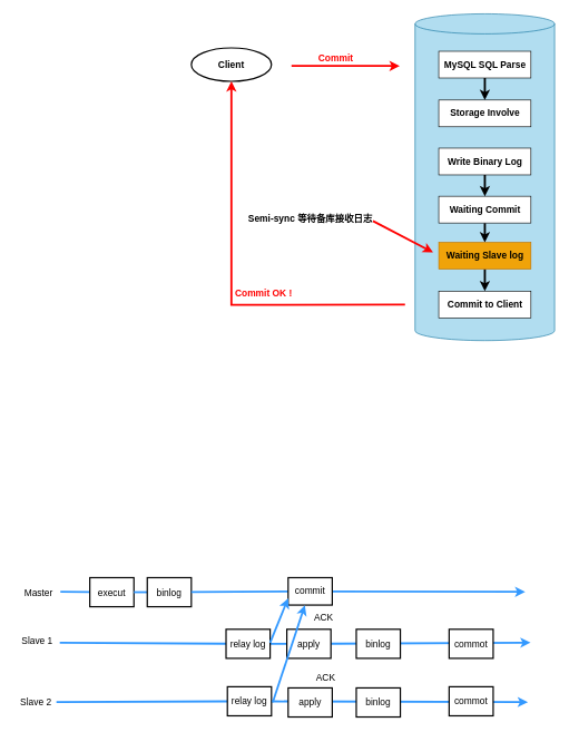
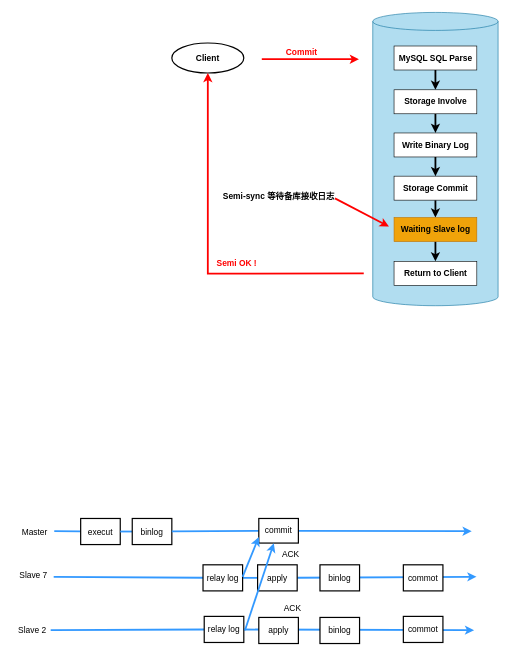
  <mxCell id="0" />
  <mxCell id="1" parent="0" />
  <mxCell id="2" value="" style="shape=cylinder3;whiteSpace=wrap;html=1;boundedLbl=1;backgroundOutline=1;size=15;fillColor=#b1ddf0;strokeColor=#10739e;" parent="1" vertex="1"><mxGeometry x="621" y="20" width="209" height="489" as="geometry" /></mxCell>
  <mxCell id="3" style="edgeStyle=orthogonalEdgeStyle;rounded=0;orthogonalLoop=1;jettySize=auto;html=1;entryX=0.5;entryY=0;entryDx=0;entryDy=0;strokeWidth=3;fontSize=14;" parent="1" source="4" target="8" edge="1"><mxGeometry relative="1" as="geometry" /></mxCell>
  <mxCell id="4" value="MySQL SQL Parse" style="rounded=0;whiteSpace=wrap;html=1;fontSize=14;fontStyle=1" parent="1" vertex="1"><mxGeometry x="656.5" y="76" width="138" height="40" as="geometry" /></mxCell>
  <mxCell id="5" value="" style="edgeStyle=orthogonalEdgeStyle;rounded=0;orthogonalLoop=1;jettySize=auto;html=1;strokeColor=#FF0000;strokeWidth=3;fontSize=14;" parent="1" edge="1"><mxGeometry relative="1" as="geometry"><mxPoint x="598" y="98" as="targetPoint" /><mxPoint x="436" y="98" as="sourcePoint" /></mxGeometry></mxCell>
  <mxCell id="6" value="&lt;b&gt;Client&lt;/b&gt;" style="ellipse;whiteSpace=wrap;html=1;strokeWidth=2;fontSize=14;" parent="1" vertex="1"><mxGeometry x="286" y="71" width="120" height="50" as="geometry" /></mxCell>
+ <mxCell id="7" value="" style="edgeStyle=orthogonalEdgeStyle;rounded=0;orthogonalLoop=1;jettySize=auto;html=1;strokeWidth=3;fontSize=14;" parent="1" source="8" target="10" edge="1"><mxGeometry relative="1" as="geometry" /></mxCell>
  <mxCell id="8" value="Storage Involve" style="rounded=0;whiteSpace=wrap;html=1;fontSize=14;fontStyle=1" parent="1" vertex="1"><mxGeometry x="656.5" y="149" width="138" height="40" as="geometry" /></mxCell>
  <mxCell id="9" value="" style="edgeStyle=orthogonalEdgeStyle;rounded=0;orthogonalLoop=1;jettySize=auto;html=1;strokeWidth=3;fontSize=14;entryX=0.5;entryY=0;entryDx=0;entryDy=0;" parent="1" source="10" target="12" edge="1"><mxGeometry relative="1" as="geometry" /></mxCell>
  <mxCell id="10" value="Write Binary Log" style="rounded=0;whiteSpace=wrap;html=1;fontSize=14;fontStyle=1" parent="1" vertex="1"><mxGeometry x="656.5" y="221" width="138" height="40" as="geometry" /></mxCell>
  <mxCell id="11" value="" style="edgeStyle=orthogonalEdgeStyle;rounded=0;orthogonalLoop=1;jettySize=auto;html=1;strokeWidth=3;fontSize=14;" parent="1" source="12" target="16" edge="1"><mxGeometry relative="1" as="geometry" /></mxCell>
- <mxCell id="12" value="Waiting Commit" style="rounded=0;whiteSpace=wrap;html=1;fontSize=14;fontStyle=1" parent="1" vertex="1"><mxGeometry x="656.5" y="293" width="138" height="40" as="geometry" /></mxCell>
+ <mxCell id="12" value="Storage Commit" style="rounded=0;whiteSpace=wrap;html=1;fontSize=14;fontStyle=1" parent="1" vertex="1"><mxGeometry x="656.5" y="293" width="138" height="40" as="geometry" /></mxCell>
  <mxCell id="13" value="" style="edgeStyle=orthogonalEdgeStyle;rounded=0;orthogonalLoop=1;jettySize=auto;html=1;strokeWidth=3;fontSize=14;entryX=0.5;entryY=1;entryDx=0;entryDy=0;strokeColor=#FF0000;" parent="1" target="6" edge="1"><mxGeometry relative="1" as="geometry"><mxPoint x="576.5" y="455" as="targetPoint" /><mxPoint x="606" y="455" as="sourcePoint" /></mxGeometry></mxCell>
- <mxCell id="14" value="Commit to Client" style="rounded=0;whiteSpace=wrap;html=1;fontSize=14;fontStyle=1" parent="1" vertex="1"><mxGeometry x="656.5" y="435" width="138" height="40" as="geometry" /></mxCell>
+ <mxCell id="14" value="Return to Client" style="rounded=0;whiteSpace=wrap;html=1;fontSize=14;fontStyle=1" parent="1" vertex="1"><mxGeometry x="656.5" y="435" width="138" height="40" as="geometry" /></mxCell>
  <mxCell id="15" value="" style="edgeStyle=orthogonalEdgeStyle;rounded=0;orthogonalLoop=1;jettySize=auto;html=1;strokeWidth=3;fontSize=14;" parent="1" source="16" target="14" edge="1"><mxGeometry relative="1" as="geometry" /></mxCell>
  <mxCell id="16" value="Waiting Slave log" style="rounded=0;whiteSpace=wrap;html=1;fontSize=14;fontStyle=1;fillColor=#f0a30a;fontColor=#000000;strokeColor=#BD7000;" parent="1" vertex="1"><mxGeometry x="656.5" y="362" width="138" height="40" as="geometry" /></mxCell>
  <mxCell id="17" value="" style="endArrow=classic;html=1;rounded=0;strokeColor=#FF0000;strokeWidth=3;fontSize=14;" parent="1" edge="1"><mxGeometry width="50" height="50" relative="1" as="geometry"><mxPoint x="558" y="330" as="sourcePoint" /><mxPoint x="648" y="377" as="targetPoint" /></mxGeometry></mxCell>
  <mxCell id="18" value="&lt;b&gt;Semi-sync 等待备库接收日志&lt;/b&gt;" style="text;html=1;align=center;verticalAlign=middle;resizable=0;points=[];autosize=1;strokeColor=none;fillColor=none;fontSize=14;" parent="1" vertex="1"><mxGeometry x="362" y="311" width="204" height="29" as="geometry" /></mxCell>
- <mxCell id="19" value="&lt;b&gt;&lt;font color=&quot;#ff0000&quot;&gt;Commit OK !&lt;/font&gt;&lt;/b&gt;" style="text;html=1;align=center;verticalAlign=middle;resizable=0;points=[];autosize=1;strokeColor=none;fillColor=none;fontSize=14;" parent="1" vertex="1"><mxGeometry x="342" y="423" width="104" height="29" as="geometry" /></mxCell>
+ <mxCell id="19" value="&lt;b&gt;&lt;font color=&quot;#ff0000&quot;&gt;Semi OK !&lt;/font&gt;&lt;/b&gt;" style="text;html=1;align=center;verticalAlign=middle;resizable=0;points=[];autosize=1;strokeColor=none;fillColor=none;fontSize=14;" parent="1" vertex="1"><mxGeometry x="342" y="423" width="104" height="29" as="geometry" /></mxCell>
  <mxCell id="20" value="&lt;b&gt;&lt;font color=&quot;#ff0000&quot;&gt;Commit&lt;/font&gt;&lt;/b&gt;" style="text;html=1;align=center;verticalAlign=middle;resizable=0;points=[];autosize=1;strokeColor=none;fillColor=none;fontSize=14;" parent="1" vertex="1"><mxGeometry x="467" y="71" width="70" height="29" as="geometry" /></mxCell>
  <mxCell id="21" value="" style="endArrow=classic;html=1;rounded=0;strokeColor=#3399FF;strokeWidth=3;fontSize=14;fontColor=#FF0000;startArrow=none;" parent="1" source="43" edge="1"><mxGeometry width="50" height="50" relative="1" as="geometry"><mxPoint x="90" y="885" as="sourcePoint" /><mxPoint x="786" y="885" as="targetPoint" /></mxGeometry></mxCell>
  <mxCell id="22" value="" style="endArrow=classic;html=1;rounded=0;strokeColor=#3399FF;strokeWidth=3;fontSize=14;fontColor=#FF0000;startArrow=none;" parent="1" source="34" edge="1"><mxGeometry width="50" height="50" relative="1" as="geometry"><mxPoint x="89" y="961" as="sourcePoint" /><mxPoint x="794" y="961" as="targetPoint" /></mxGeometry></mxCell>
  <mxCell id="23" value="" style="endArrow=classic;html=1;rounded=0;strokeColor=#3399FF;strokeWidth=3;fontSize=14;fontColor=#FF0000;startArrow=none;" parent="1" source="32" edge="1"><mxGeometry width="50" height="50" relative="1" as="geometry"><mxPoint x="84" y="1050" as="sourcePoint" /><mxPoint x="790" y="1050" as="targetPoint" /></mxGeometry></mxCell>
  <mxCell id="24" value="&lt;font color=&quot;#000000&quot;&gt;Master&lt;/font&gt;" style="text;html=1;align=center;verticalAlign=middle;resizable=0;points=[];autosize=1;strokeColor=none;fillColor=none;fontSize=14;fontColor=#FF0000;" parent="1" vertex="1"><mxGeometry x="26" y="871" width="61" height="29" as="geometry" /></mxCell>
- <mxCell id="25" value="&lt;font color=&quot;#000000&quot;&gt;Slave 1&lt;/font&gt;" style="text;html=1;align=center;verticalAlign=middle;resizable=0;points=[];autosize=1;strokeColor=none;fillColor=none;fontSize=14;fontColor=#FF0000;" parent="1" vertex="1"><mxGeometry x="22" y="943" width="65" height="29" as="geometry" /></mxCell>
+ <mxCell id="25" value="&lt;font color=&quot;#000000&quot;&gt;Slave 7&lt;/font&gt;" style="text;html=1;align=center;verticalAlign=middle;resizable=0;points=[];autosize=1;strokeColor=none;fillColor=none;fontSize=14;fontColor=#FF0000;" parent="1" vertex="1"><mxGeometry x="22" y="943" width="65" height="29" as="geometry" /></mxCell>
  <mxCell id="26" value="&lt;font color=&quot;#000000&quot;&gt;Slave 2&lt;/font&gt;" style="text;html=1;align=center;verticalAlign=middle;resizable=0;points=[];autosize=1;strokeColor=none;fillColor=none;fontSize=14;fontColor=#FF0000;" parent="1" vertex="1"><mxGeometry x="20" y="1036" width="65" height="29" as="geometry" /></mxCell>
  <mxCell id="27" value="" style="endArrow=none;html=1;rounded=0;strokeColor=#3399FF;strokeWidth=3;fontSize=14;fontColor=#FF0000;" parent="1" target="28" edge="1"><mxGeometry width="50" height="50" relative="1" as="geometry"><mxPoint x="90" y="885" as="sourcePoint" /><mxPoint x="896" y="885" as="targetPoint" /></mxGeometry></mxCell>
  <mxCell id="28" value="&lt;font color=&quot;#000000&quot;&gt;execut&lt;/font&gt;" style="rounded=0;whiteSpace=wrap;html=1;strokeWidth=2;fontSize=14;fontColor=#FF0000;" parent="1" vertex="1"><mxGeometry x="134" y="863.75" width="66" height="43.5" as="geometry" /></mxCell>
  <mxCell id="29" value="" style="endArrow=none;html=1;rounded=0;strokeColor=#3399FF;strokeWidth=3;fontSize=14;fontColor=#FF0000;startArrow=none;" parent="1" source="28" target="30" edge="1"><mxGeometry width="50" height="50" relative="1" as="geometry"><mxPoint x="200" y="885" as="sourcePoint" /><mxPoint x="896" y="885" as="targetPoint" /></mxGeometry></mxCell>
  <mxCell id="30" value="&lt;font color=&quot;#000000&quot;&gt;binlog&lt;/font&gt;" style="rounded=0;whiteSpace=wrap;html=1;strokeWidth=2;fontSize=14;fontColor=#FF0000;" parent="1" vertex="1"><mxGeometry x="220" y="863.75" width="66" height="43.5" as="geometry" /></mxCell>
  <mxCell id="31" value="" style="endArrow=none;html=1;rounded=0;strokeColor=#3399FF;strokeWidth=3;fontSize=14;fontColor=#FF0000;" parent="1" target="32" edge="1"><mxGeometry width="50" height="50" relative="1" as="geometry"><mxPoint x="84" y="1050" as="sourcePoint" /><mxPoint x="899" y="1050" as="targetPoint" /></mxGeometry></mxCell>
  <mxCell id="32" value="&lt;font color=&quot;#000000&quot;&gt;relay log&lt;/font&gt;" style="rounded=0;whiteSpace=wrap;html=1;strokeWidth=2;fontSize=14;fontColor=#FF0000;" parent="1" vertex="1"><mxGeometry x="340" y="1027" width="66" height="43.5" as="geometry" /></mxCell>
  <mxCell id="33" value="" style="endArrow=none;html=1;rounded=0;strokeColor=#3399FF;strokeWidth=3;fontSize=14;fontColor=#FF0000;startArrow=none;" parent="1" source="41" target="34" edge="1"><mxGeometry width="50" height="50" relative="1" as="geometry"><mxPoint x="89" y="961" as="sourcePoint" /><mxPoint x="899" y="961" as="targetPoint" /></mxGeometry></mxCell>
  <mxCell id="34" value="&lt;font color=&quot;#000000&quot;&gt;apply&lt;/font&gt;" style="rounded=0;whiteSpace=wrap;html=1;strokeWidth=2;fontSize=14;fontColor=#FF0000;" parent="1" vertex="1"><mxGeometry x="429" y="941" width="66" height="43.5" as="geometry" /></mxCell>
  <mxCell id="35" value="&lt;font color=&quot;#000000&quot;&gt;apply&lt;/font&gt;" style="rounded=0;whiteSpace=wrap;html=1;strokeWidth=2;fontSize=14;fontColor=#FF0000;" parent="1" vertex="1"><mxGeometry x="431" y="1028.75" width="66" height="43.5" as="geometry" /></mxCell>
  <mxCell id="36" value="&lt;font color=&quot;#000000&quot;&gt;binlog&lt;/font&gt;" style="rounded=0;whiteSpace=wrap;html=1;strokeWidth=2;fontSize=14;fontColor=#FF0000;" parent="1" vertex="1"><mxGeometry x="533" y="941" width="66" height="43.5" as="geometry" /></mxCell>
  <mxCell id="37" value="&lt;font color=&quot;#000000&quot;&gt;binlog&lt;/font&gt;" style="rounded=0;whiteSpace=wrap;html=1;strokeWidth=2;fontSize=14;fontColor=#FF0000;" parent="1" vertex="1"><mxGeometry x="533" y="1028.75" width="66" height="43.5" as="geometry" /></mxCell>
  <mxCell id="38" value="&lt;font color=&quot;#000000&quot;&gt;commot&lt;/font&gt;" style="rounded=0;whiteSpace=wrap;html=1;strokeWidth=2;fontSize=14;fontColor=#FF0000;" parent="1" vertex="1"><mxGeometry x="672" y="941" width="66" height="43.5" as="geometry" /></mxCell>
  <mxCell id="39" value="&lt;font color=&quot;#000000&quot;&gt;commot&lt;/font&gt;" style="rounded=0;whiteSpace=wrap;html=1;strokeWidth=2;fontSize=14;fontColor=#FF0000;" parent="1" vertex="1"><mxGeometry x="672" y="1027" width="66" height="43.5" as="geometry" /></mxCell>
  <mxCell id="40" value="" style="endArrow=none;html=1;rounded=0;strokeColor=#3399FF;strokeWidth=3;fontSize=14;fontColor=#FF0000;" parent="1" target="41" edge="1"><mxGeometry width="50" height="50" relative="1" as="geometry"><mxPoint x="89" y="961" as="sourcePoint" /><mxPoint x="429" y="963" as="targetPoint" /></mxGeometry></mxCell>
  <mxCell id="41" value="&lt;font color=&quot;#000000&quot;&gt;relay log&lt;/font&gt;" style="rounded=0;whiteSpace=wrap;html=1;strokeWidth=2;fontSize=14;fontColor=#FF0000;" parent="1" vertex="1"><mxGeometry x="338" y="941" width="66" height="43.5" as="geometry" /></mxCell>
  <mxCell id="42" value="" style="endArrow=none;html=1;rounded=0;strokeColor=#3399FF;strokeWidth=3;fontSize=14;fontColor=#FF0000;startArrow=none;" parent="1" source="30" target="43" edge="1"><mxGeometry width="50" height="50" relative="1" as="geometry"><mxPoint x="286" y="885" as="sourcePoint" /><mxPoint x="786" y="885" as="targetPoint" /></mxGeometry></mxCell>
  <mxCell id="43" value="&lt;font color=&quot;#000000&quot;&gt;commit&lt;/font&gt;" style="rounded=0;whiteSpace=wrap;html=1;strokeWidth=2;fontSize=14;fontColor=#FF0000;" parent="1" vertex="1"><mxGeometry x="431" y="863.75" width="66" height="41" as="geometry" /></mxCell>
  <mxCell id="44" value="" style="endArrow=classic;html=1;rounded=0;strokeColor=#3399FF;strokeWidth=3;fontSize=14;fontColor=#000000;entryX=0;entryY=0.75;entryDx=0;entryDy=0;" parent="1" target="43" edge="1"><mxGeometry width="50" height="50" relative="1" as="geometry"><mxPoint x="404" y="961" as="sourcePoint" /><mxPoint x="454" y="911" as="targetPoint" /></mxGeometry></mxCell>
  <mxCell id="45" value="" style="endArrow=classic;html=1;rounded=0;strokeColor=#3399FF;strokeWidth=3;fontSize=14;fontColor=#000000;entryX=0.379;entryY=1.006;entryDx=0;entryDy=0;entryPerimeter=0;" parent="1" target="43" edge="1"><mxGeometry width="50" height="50" relative="1" as="geometry"><mxPoint x="408" y="1050" as="sourcePoint" /><mxPoint x="427" y="991" as="targetPoint" /></mxGeometry></mxCell>
  <mxCell id="46" value="ACK" style="text;html=1;align=center;verticalAlign=middle;resizable=0;points=[];autosize=1;strokeColor=none;fillColor=none;fontSize=14;fontColor=#000000;" parent="1" vertex="1"><mxGeometry x="460" y="909" width="47" height="29" as="geometry" /></mxCell>
  <mxCell id="47" value="ACK" style="text;html=1;align=center;verticalAlign=middle;resizable=0;points=[];autosize=1;strokeColor=none;fillColor=none;fontSize=14;fontColor=#000000;" parent="1" vertex="1"><mxGeometry x="463" y="998" width="47" height="29" as="geometry" /></mxCell>
